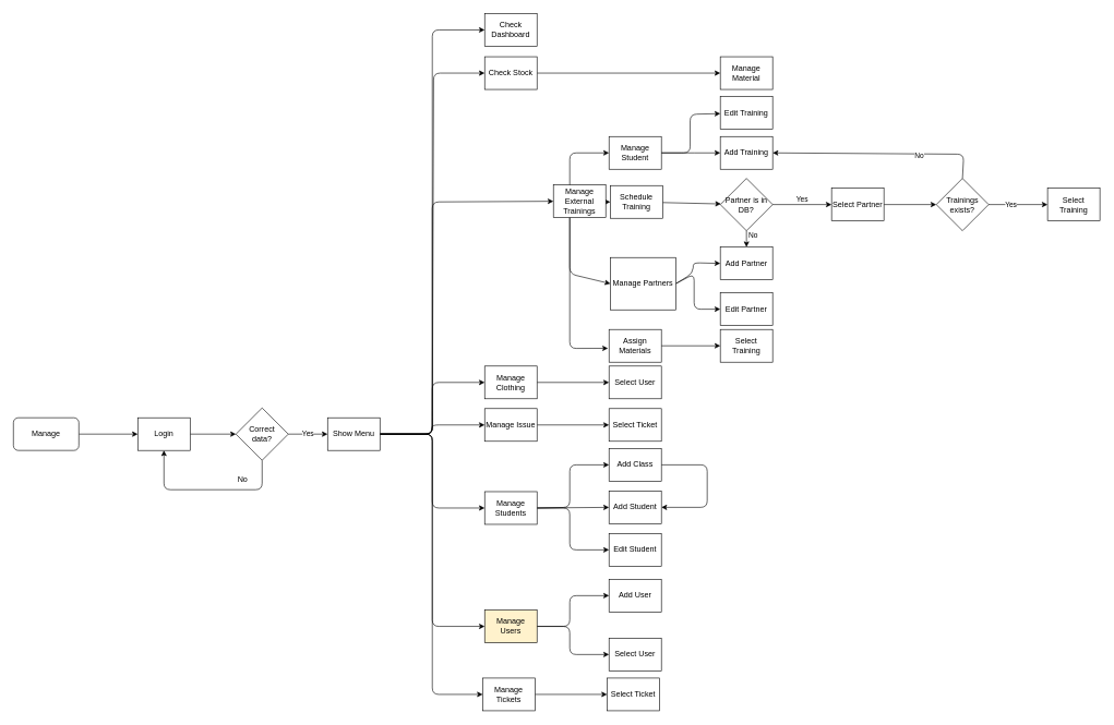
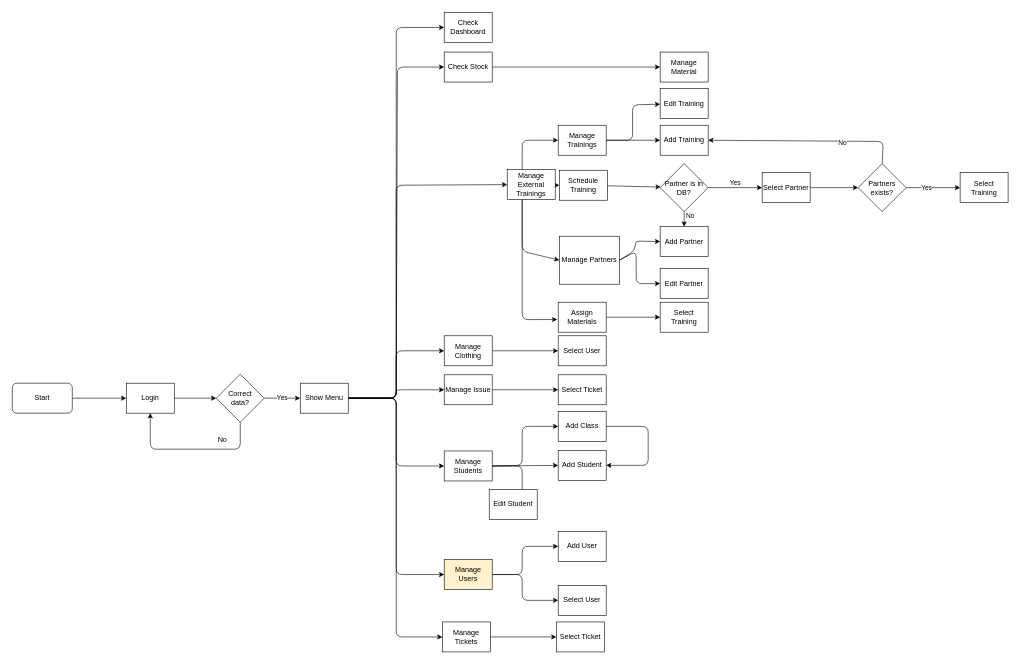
  <mxCell id="0" />
  <mxCell id="1" parent="0" />
  <mxCell id="2" style="edgeStyle=none;html=1;entryX=0;entryY=0.5;entryDx=0;entryDy=0;" parent="1" source="3" target="5" edge="1"><mxGeometry relative="1" as="geometry" /></mxCell>
- <mxCell id="3" value="Manage" style="rounded=1;whiteSpace=wrap;html=1;" parent="1" vertex="1"><mxGeometry y="638" width="100" height="50" as="geometry" x="20" /></mxCell>
+ <mxCell id="3" value="Start" style="rounded=1;whiteSpace=wrap;html=1;" parent="1" vertex="1"><mxGeometry y="638" width="100" height="50" as="geometry" x="20" /></mxCell>
  <mxCell id="4" style="edgeStyle=none;html=1;entryX=0;entryY=0.5;entryDx=0;entryDy=0;" parent="1" source="5" target="8" edge="1"><mxGeometry relative="1" as="geometry" /></mxCell>
  <mxCell id="5" value="Login" style="rounded=0;whiteSpace=wrap;html=1;" parent="1" vertex="1"><mxGeometry x="210" y="638" width="80" height="50" as="geometry" /></mxCell>
  <mxCell id="6" style="edgeStyle=none;html=1;entryX=0.5;entryY=1;entryDx=0;entryDy=0;" parent="1" source="8" target="5" edge="1"><mxGeometry relative="1" as="geometry"><Array as="points"><mxPoint x="400" y="748" /><mxPoint x="250" y="748" /></Array></mxGeometry></mxCell>
  <mxCell id="7" value="Yes" style="edgeStyle=none;html=1;entryX=0;entryY=0.5;entryDx=0;entryDy=0;" parent="1" source="8" target="18" edge="1"><mxGeometry relative="1" as="geometry" /></mxCell>
  <mxCell id="8" value="Correct &lt;br&gt;data?" style="rhombus;whiteSpace=wrap;html=1;" parent="1" vertex="1"><mxGeometry x="360" y="623" width="80" height="80" as="geometry" /></mxCell>
  <mxCell id="9" value="No" style="text;html=1;align=center;verticalAlign=middle;resizable=0;points=[];autosize=1;strokeColor=none;fillColor=none;" parent="1" vertex="1"><mxGeometry x="350" y="718" width="40" height="30" as="geometry" /></mxCell>
  <mxCell id="10" style="edgeStyle=none;html=1;exitX=1;exitY=0.5;exitDx=0;exitDy=0;entryX=0;entryY=0.5;entryDx=0;entryDy=0;" parent="1" source="18" target="28" edge="1"><mxGeometry relative="1" as="geometry"><Array as="points"><mxPoint x="660" y="663" /><mxPoint x="660" y="627" /><mxPoint x="660" y="584" /></Array><mxPoint x="580" y="627" as="sourcePoint" /></mxGeometry></mxCell>
  <mxCell id="11" style="edgeStyle=none;html=1;exitX=1;exitY=0.5;exitDx=0;exitDy=0;entryX=0;entryY=0.5;entryDx=0;entryDy=0;" parent="1" source="18" target="19" edge="1"><mxGeometry relative="1" as="geometry"><Array as="points"><mxPoint x="660" y="663" /><mxPoint x="660" y="45" /></Array></mxGeometry></mxCell>
  <mxCell id="12" style="edgeStyle=none;html=1;exitX=1;exitY=0.5;exitDx=0;exitDy=0;entryX=0;entryY=0.5;entryDx=0;entryDy=0;" parent="1" source="18" target="21" edge="1"><mxGeometry relative="1" as="geometry"><Array as="points"><mxPoint x="660" y="663" /><mxPoint x="662" y="111" /></Array></mxGeometry></mxCell>
  <mxCell id="13" style="edgeStyle=none;html=1;exitX=1;exitY=0.5;exitDx=0;exitDy=0;entryX=0;entryY=0.5;entryDx=0;entryDy=0;" parent="1" source="18" target="26" edge="1"><mxGeometry relative="1" as="geometry"><Array as="points"><mxPoint x="660" y="663" /><mxPoint x="660" y="308" /></Array></mxGeometry></mxCell>
  <mxCell id="14" style="edgeStyle=none;html=1;exitX=1;exitY=0.5;exitDx=0;exitDy=0;entryX=0;entryY=0.5;entryDx=0;entryDy=0;" parent="1" source="18" target="39" edge="1"><mxGeometry relative="1" as="geometry"><Array as="points"><mxPoint x="660" y="663" /><mxPoint x="660" y="1061" /></Array></mxGeometry></mxCell>
  <mxCell id="15" style="edgeStyle=none;html=1;exitX=1;exitY=0.5;exitDx=0;exitDy=0;entryX=0;entryY=0.5;entryDx=0;entryDy=0;" parent="1" source="18" target="37" edge="1"><mxGeometry relative="1" as="geometry"><Array as="points"><mxPoint x="660" y="663" /><mxPoint x="660" y="957" /></Array></mxGeometry></mxCell>
  <mxCell id="16" style="edgeStyle=none;html=1;exitX=1;exitY=0.5;exitDx=0;exitDy=0;entryX=0;entryY=0.5;entryDx=0;entryDy=0;" parent="1" source="18" target="34" edge="1"><mxGeometry relative="1" as="geometry"><Array as="points"><mxPoint x="660" y="663" /><mxPoint x="660" y="776" /></Array></mxGeometry></mxCell>
  <mxCell id="17" style="edgeStyle=none;html=1;exitX=1;exitY=0.5;exitDx=0;exitDy=0;entryX=0;entryY=0.5;entryDx=0;entryDy=0;" parent="1" source="18" target="30" edge="1"><mxGeometry relative="1" as="geometry"><Array as="points"><mxPoint x="658" y="663" /><mxPoint x="660" y="649" /></Array><mxPoint x="580" y="607" as="sourcePoint" /></mxGeometry></mxCell>
  <mxCell id="18" value="Show Menu" style="rounded=0;whiteSpace=wrap;html=1;" parent="1" vertex="1"><mxGeometry x="500" y="638" width="80" height="50" as="geometry" /></mxCell>
  <mxCell id="19" value="Check Dashboard" style="rounded=0;whiteSpace=wrap;html=1;" parent="1" vertex="1"><mxGeometry x="740" y="20" width="80" height="50" as="geometry" /></mxCell>
  <mxCell id="20" style="edgeStyle=none;html=1;exitX=1;exitY=0.5;exitDx=0;exitDy=0;entryX=0;entryY=0.5;entryDx=0;entryDy=0;" parent="1" source="21" target="40" edge="1"><mxGeometry relative="1" as="geometry" /></mxCell>
  <mxCell id="21" value="Check Stock" style="rounded=0;whiteSpace=wrap;html=1;" parent="1" vertex="1"><mxGeometry x="740" y="86" width="80" height="50" as="geometry" /></mxCell>
  <mxCell id="22" style="edgeStyle=none;html=1;exitX=1;exitY=0.5;exitDx=0;exitDy=0;entryX=0;entryY=0.5;entryDx=0;entryDy=0;" parent="1" source="26" target="45" edge="1"><mxGeometry relative="1" as="geometry"><Array as="points"><mxPoint x="870" y="308" /><mxPoint x="870" y="233" /></Array></mxGeometry></mxCell>
  <mxCell id="23" style="edgeStyle=none;html=1;exitX=1;exitY=0.5;exitDx=0;exitDy=0;entryX=0;entryY=0.5;entryDx=0;entryDy=0;" parent="1" source="26" target="42" edge="1"><mxGeometry relative="1" as="geometry"><Array as="points"><mxPoint x="870" y="308" /></Array></mxGeometry></mxCell>
  <mxCell id="24" style="edgeStyle=none;html=1;exitX=1;exitY=0.5;exitDx=0;exitDy=0;entryX=0;entryY=0.5;entryDx=0;entryDy=0;" parent="1" source="26" target="48" edge="1"><mxGeometry relative="1" as="geometry"><Array as="points"><mxPoint x="870" y="308" /><mxPoint x="870" y="418" /></Array></mxGeometry></mxCell>
  <mxCell id="25" style="edgeStyle=none;html=1;exitX=1;exitY=0.5;exitDx=0;exitDy=0;entryX=-0.02;entryY=0.577;entryDx=0;entryDy=0;entryPerimeter=0;" parent="1" source="26" target="50" edge="1"><mxGeometry relative="1" as="geometry"><Array as="points"><mxPoint x="870" y="308" /><mxPoint x="870" y="532" /></Array></mxGeometry></mxCell>
  <mxCell id="26" value="Manage External Trainings" style="rounded=0;whiteSpace=wrap;html=1;" parent="1" vertex="1"><mxGeometry x="845" y="282" width="80" height="50" as="geometry" /></mxCell>
  <mxCell id="27" style="edgeStyle=none;html=1;exitX=1;exitY=0.5;exitDx=0;exitDy=0;entryX=0;entryY=0.5;entryDx=0;entryDy=0;" parent="1" source="28" target="51" edge="1"><mxGeometry relative="1" as="geometry" /></mxCell>
  <mxCell id="28" value="Manage Clothing&lt;span style=&quot;color: rgba(0, 0, 0, 0); font-family: monospace; font-size: 0px; text-align: start;&quot;&gt;%3CmxGraphModel%3E%3Croot%3E%3CmxCell%20id%3D%220%22%2F%3E%3CmxCell%20id%3D%221%22%20parent%3D%220%22%2F%3E%3CmxCell%20id%3D%222%22%20value%3D%22Show%20Menu%22%20style%3D%22rounded%3D0%3BwhiteSpace%3Dwrap%3Bhtml%3D1%3B%22%20vertex%3D%221%22%20parent%3D%221%22%3E%3CmxGeometry%20x%3D%22480%22%20y%3D%22345%22%20width%3D%2280%22%20height%3D%2250%22%20as%3D%22geometry%22%2F%3E%3C%2FmxCell%3E%3C%2Froot%3E%3C%2FmxGraphModel%3E&lt;/span&gt;" style="rounded=0;whiteSpace=wrap;html=1;" parent="1" vertex="1"><mxGeometry x="740" y="559" width="80" height="50" as="geometry" /></mxCell>
  <mxCell id="29" style="edgeStyle=none;html=1;exitX=1;exitY=0.5;exitDx=0;exitDy=0;entryX=0;entryY=0.5;entryDx=0;entryDy=0;" parent="1" source="30" target="52" edge="1"><mxGeometry relative="1" as="geometry" /></mxCell>
  <mxCell id="30" value="Manage Issue" style="rounded=0;whiteSpace=wrap;html=1;" parent="1" vertex="1"><mxGeometry x="740" y="624" width="80" height="50" as="geometry" /></mxCell>
  <mxCell id="31" style="edgeStyle=none;html=1;exitX=1;exitY=0.5;exitDx=0;exitDy=0;entryX=0;entryY=0.5;entryDx=0;entryDy=0;" parent="1" source="34" target="54" edge="1"><mxGeometry relative="1" as="geometry"><Array as="points"><mxPoint x="870" y="775" /><mxPoint x="870" y="710" /></Array></mxGeometry></mxCell>
  <mxCell id="32" style="edgeStyle=none;html=1;exitX=1;exitY=0.5;exitDx=0;exitDy=0;entryX=0;entryY=0.5;entryDx=0;entryDy=0;" parent="1" source="34" target="62" edge="1"><mxGeometry relative="1" as="geometry"><Array as="points"><mxPoint x="870" y="776" /><mxPoint x="870" y="840" /></Array></mxGeometry></mxCell>
  <mxCell id="33" style="edgeStyle=none;html=1;exitX=1;exitY=0.5;exitDx=0;exitDy=0;entryX=0;entryY=0.5;entryDx=0;entryDy=0;" parent="1" source="34" target="55" edge="1"><mxGeometry relative="1" as="geometry" /></mxCell>
  <mxCell id="34" value="Manage Students" style="rounded=0;whiteSpace=wrap;html=1;" parent="1" vertex="1"><mxGeometry x="740" y="751" width="80" height="50" as="geometry" /></mxCell>
  <mxCell id="35" style="edgeStyle=none;html=1;exitX=1;exitY=0.5;exitDx=0;exitDy=0;entryX=0;entryY=0.5;entryDx=0;entryDy=0;" parent="1" source="37" target="56" edge="1"><mxGeometry relative="1" as="geometry"><Array as="points"><mxPoint x="870" y="957" /><mxPoint x="870" y="910" /></Array></mxGeometry></mxCell>
  <mxCell id="36" style="edgeStyle=none;html=1;exitX=1;exitY=0.5;exitDx=0;exitDy=0;entryX=0;entryY=0.5;entryDx=0;entryDy=0;" parent="1" source="37" target="57" edge="1"><mxGeometry relative="1" as="geometry"><Array as="points"><mxPoint x="870" y="957" /><mxPoint x="870" y="1000" /></Array></mxGeometry></mxCell>
  <mxCell id="37" value="Manage Users" style="rounded=0;whiteSpace=wrap;html=1;fillColor=#fff2cc;" parent="1" vertex="1"><mxGeometry x="740" y="932" width="80" height="50" as="geometry" /></mxCell>
  <mxCell id="38" value="" style="edgeStyle=none;html=1;" parent="1" source="39" target="58" edge="1"><mxGeometry relative="1" as="geometry" /></mxCell>
  <mxCell id="39" value="Manage Tickets" style="rounded=0;whiteSpace=wrap;html=1;" parent="1" vertex="1"><mxGeometry x="737" y="1036" width="80" height="50" as="geometry" /></mxCell>
  <mxCell id="40" value="Manage Material" style="rounded=0;whiteSpace=wrap;html=1;" parent="1" vertex="1"><mxGeometry x="1100" y="86" width="80" height="50" as="geometry" /></mxCell>
  <mxCell id="41" value="" style="edgeStyle=none;html=1;" parent="1" source="42" target="68" edge="1"><mxGeometry relative="1" as="geometry" /></mxCell>
  <mxCell id="42" value="Schedule Training" style="rounded=0;whiteSpace=wrap;html=1;" parent="1" vertex="1"><mxGeometry x="932" y="283" width="80" height="50" as="geometry" /></mxCell>
  <mxCell id="43" value="" style="edgeStyle=none;html=1;exitX=1;exitY=0.5;exitDx=0;exitDy=0;" parent="1" source="45" target="59" edge="1"><mxGeometry relative="1" as="geometry"><Array as="points"><mxPoint x="1054" y="233" /><mxPoint x="1054" y="174" /></Array></mxGeometry></mxCell>
  <mxCell id="44" style="edgeStyle=none;html=1;exitX=1;exitY=0.5;exitDx=0;exitDy=0;entryX=0;entryY=0.5;entryDx=0;entryDy=0;" parent="1" source="45" target="71" edge="1"><mxGeometry relative="1" as="geometry"><Array as="points"><mxPoint x="1050" y="233" /></Array></mxGeometry></mxCell>
- <mxCell id="45" value="Manage Student" style="rounded=0;whiteSpace=wrap;html=1;" parent="1" vertex="1"><mxGeometry x="930" y="208" width="80" height="50" as="geometry" /></mxCell>
+ <mxCell id="45" value="Manage Trainings" style="rounded=0;whiteSpace=wrap;html=1;" parent="1" vertex="1"><mxGeometry x="930" y="208" width="80" height="50" as="geometry" /></mxCell>
  <mxCell id="46" style="edgeStyle=none;html=1;exitX=1;exitY=0.5;exitDx=0;exitDy=0;entryX=0;entryY=0.5;entryDx=0;entryDy=0;" parent="1" source="48" target="60" edge="1"><mxGeometry relative="1" as="geometry"><Array as="points"><mxPoint x="1058" y="417" /><mxPoint x="1059" y="401" /></Array></mxGeometry></mxCell>
  <mxCell id="47" style="edgeStyle=none;html=1;exitX=1;exitY=0.5;exitDx=0;exitDy=0;entryX=0;entryY=0.5;entryDx=0;entryDy=0;" parent="1" source="48" target="61" edge="1"><mxGeometry relative="1" as="geometry"><Array as="points"><mxPoint x="1060" y="418" /><mxPoint x="1060" y="472" /></Array></mxGeometry></mxCell>
  <mxCell id="48" value="Manage Partners" style="rounded=0;whiteSpace=wrap;html=1;" parent="1" vertex="1"><mxGeometry x="932" y="393" width="100" height="80" as="geometry" /></mxCell>
  <mxCell id="49" value="" style="edgeStyle=none;html=1;" parent="1" source="50" target="63" edge="1"><mxGeometry relative="1" as="geometry" /></mxCell>
  <mxCell id="50" value="Assign Materials" style="rounded=0;whiteSpace=wrap;html=1;" parent="1" vertex="1"><mxGeometry x="930" y="503" width="80" height="50" as="geometry" /></mxCell>
  <mxCell id="51" value="Select User" style="rounded=0;whiteSpace=wrap;html=1;" parent="1" vertex="1"><mxGeometry x="930" y="559" width="80" height="50" as="geometry" /></mxCell>
  <mxCell id="52" value="Select Ticket" style="rounded=0;whiteSpace=wrap;html=1;" parent="1" vertex="1"><mxGeometry x="930" y="624" width="80" height="50" as="geometry" /></mxCell>
  <mxCell id="53" style="edgeStyle=none;html=1;exitX=1;exitY=0.5;exitDx=0;exitDy=0;entryX=1;entryY=0.5;entryDx=0;entryDy=0;" parent="1" source="54" target="55" edge="1"><mxGeometry relative="1" as="geometry"><mxPoint x="1070" y="765" as="targetPoint" /><Array as="points"><mxPoint x="1080" y="710" /><mxPoint x="1080" y="775" /></Array></mxGeometry></mxCell>
  <mxCell id="54" value="Add Class" style="rounded=0;whiteSpace=wrap;html=1;" parent="1" vertex="1"><mxGeometry x="930" y="685" width="80" height="50" as="geometry" /></mxCell>
  <mxCell id="55" value="Add Student" style="rounded=0;whiteSpace=wrap;html=1;" parent="1" vertex="1"><mxGeometry x="930" y="750" width="80" height="50" as="geometry" /></mxCell>
  <mxCell id="56" value="Add User" style="rounded=0;whiteSpace=wrap;html=1;" parent="1" vertex="1"><mxGeometry x="930" y="885" width="80" height="50" as="geometry" /></mxCell>
  <mxCell id="57" value="Select User" style="rounded=0;whiteSpace=wrap;html=1;" parent="1" vertex="1"><mxGeometry x="930" y="975" width="80" height="50" as="geometry" /></mxCell>
  <mxCell id="58" value="Select Ticket" style="rounded=0;whiteSpace=wrap;html=1;" parent="1" vertex="1"><mxGeometry x="927" y="1036" width="80" height="50" as="geometry" /></mxCell>
  <mxCell id="59" value="Edit Training" style="rounded=0;whiteSpace=wrap;html=1;" parent="1" vertex="1"><mxGeometry x="1100" y="147" width="80" height="50" as="geometry" /></mxCell>
  <mxCell id="60" value="Add Partner" style="rounded=0;whiteSpace=wrap;html=1;" parent="1" vertex="1"><mxGeometry x="1100" y="377" width="80" height="50" as="geometry" /></mxCell>
  <mxCell id="61" value="Edit Partner" style="rounded=0;whiteSpace=wrap;html=1;" parent="1" vertex="1"><mxGeometry x="1100" y="447" width="80" height="50" as="geometry" /></mxCell>
- <mxCell id="62" value="Edit Student" style="rounded=0;whiteSpace=wrap;html=1;" parent="1" vertex="1"><mxGeometry x="930" y="815" width="80" height="50" as="geometry" /></mxCell>
+ <mxCell id="62" value="Edit Student" style="rounded=0;whiteSpace=wrap;html=1;" parent="1" vertex="1"><mxGeometry x="815" y="815" width="80" height="50" as="geometry" /></mxCell>
  <mxCell id="63" value="Select Training" style="rounded=0;whiteSpace=wrap;html=1;" parent="1" vertex="1"><mxGeometry x="1100" y="503" width="80" height="50" as="geometry" /></mxCell>
  <mxCell id="64" value="" style="edgeStyle=none;html=1;" parent="1" source="68" target="70" edge="1"><mxGeometry relative="1" as="geometry" /></mxCell>
  <mxCell id="65" value="Yes" style="edgeLabel;html=1;align=center;verticalAlign=middle;resizable=0;points=[];" parent="64" vertex="1" connectable="0"><mxGeometry x="0.334" y="-1" relative="1" as="geometry"><mxPoint x="-16" y="-10" as="offset" /></mxGeometry></mxCell>
  <mxCell id="66" style="edgeStyle=none;html=1;exitX=0.5;exitY=1;exitDx=0;exitDy=0;entryX=0.5;entryY=0;entryDx=0;entryDy=0;" parent="1" source="68" target="60" edge="1"><mxGeometry relative="1" as="geometry" /></mxCell>
  <mxCell id="67" value="No" style="edgeLabel;html=1;align=center;verticalAlign=middle;resizable=0;points=[];" parent="66" vertex="1" connectable="0"><mxGeometry x="-0.52" relative="1" as="geometry"><mxPoint x="9" as="offset" /></mxGeometry></mxCell>
  <mxCell id="68" value="Partner is in DB?" style="rhombus;whiteSpace=wrap;html=1;rounded=0;" parent="1" vertex="1"><mxGeometry x="1100" y="272" width="80" height="80" as="geometry" /></mxCell>
  <mxCell id="69" value="" style="edgeStyle=none;html=1;" parent="1" source="70" target="76" edge="1"><mxGeometry relative="1" as="geometry" /></mxCell>
  <mxCell id="70" value="Select Partner" style="rounded=0;whiteSpace=wrap;html=1;" parent="1" vertex="1"><mxGeometry x="1270" y="287" width="80" height="50" as="geometry" /></mxCell>
  <mxCell id="71" value="Add Training" style="rounded=0;whiteSpace=wrap;html=1;" parent="1" vertex="1"><mxGeometry x="1100" y="208" width="80" height="50" as="geometry" /></mxCell>
  <mxCell id="72" value="" style="edgeStyle=none;html=1;" parent="1" source="76" target="77" edge="1"><mxGeometry relative="1" as="geometry" /></mxCell>
  <mxCell id="73" value="Yes" style="edgeLabel;html=1;align=center;verticalAlign=middle;resizable=0;points=[];" parent="72" vertex="1" connectable="0"><mxGeometry x="-0.26" y="1" relative="1" as="geometry"><mxPoint as="offset" /></mxGeometry></mxCell>
  <mxCell id="74" style="edgeStyle=none;html=1;exitX=0.5;exitY=0;exitDx=0;exitDy=0;entryX=1;entryY=0.5;entryDx=0;entryDy=0;" parent="1" source="76" target="71" edge="1"><mxGeometry relative="1" as="geometry"><Array as="points"><mxPoint x="1472" y="235" /></Array></mxGeometry></mxCell>
  <mxCell id="75" value="No" style="edgeLabel;html=1;align=center;verticalAlign=middle;resizable=0;points=[];" parent="74" vertex="1" connectable="0"><mxGeometry x="-0.357" y="2" relative="1" as="geometry"><mxPoint as="offset" /></mxGeometry></mxCell>
- <mxCell id="76" value="Trainings exists?" style="rhombus;whiteSpace=wrap;html=1;rounded=0;" parent="1" vertex="1"><mxGeometry x="1430" y="272" width="80" height="80" as="geometry" /></mxCell>
+ <mxCell id="76" value="Partners exists?" style="rhombus;whiteSpace=wrap;html=1;rounded=0;" parent="1" vertex="1"><mxGeometry x="1430" y="272" width="80" height="80" as="geometry" /></mxCell>
  <mxCell id="77" value="Select Training" style="rounded=0;whiteSpace=wrap;html=1;" parent="1" vertex="1"><mxGeometry x="1600" y="287" width="80" height="50" as="geometry" /></mxCell>
